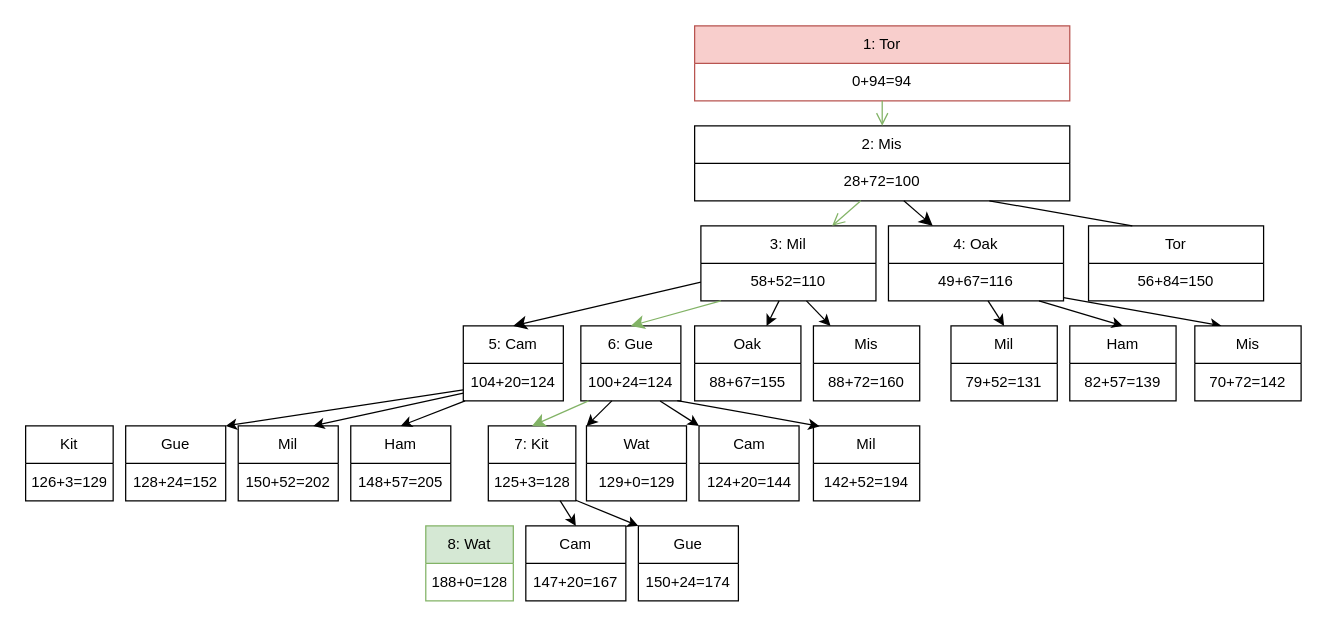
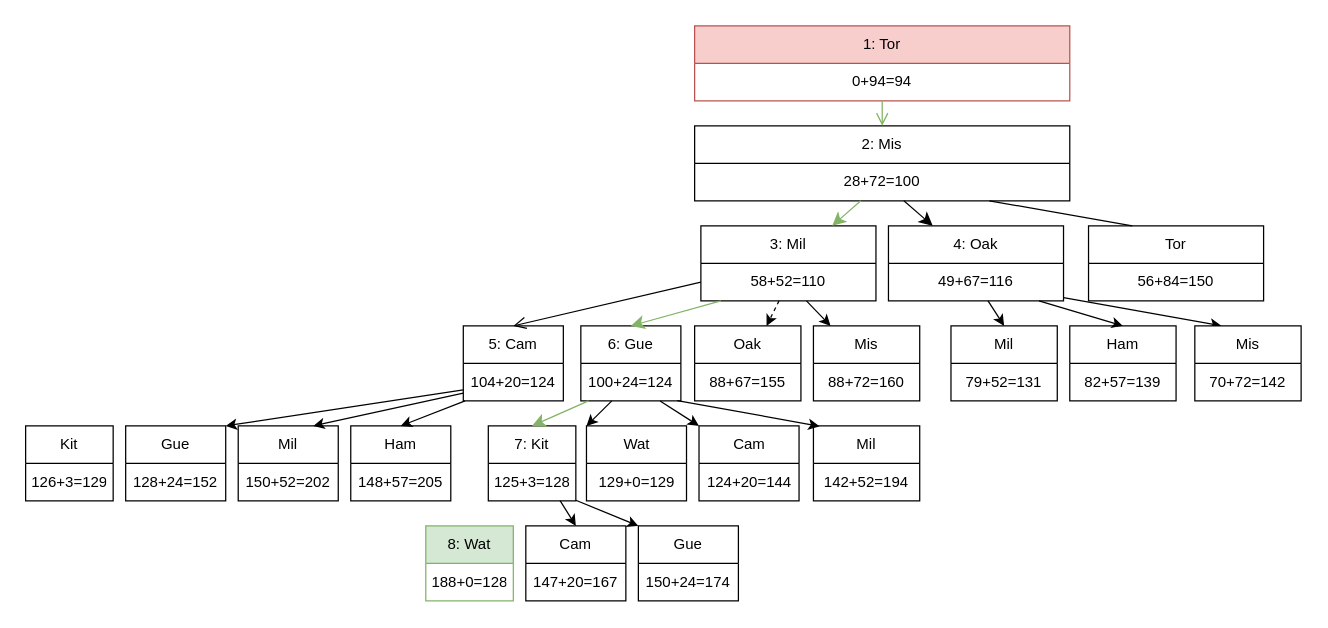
  <mxCell id="0" />
  <mxCell id="1" parent="0" />
  <mxCell id="2" value="1: Tor" style="swimlane;fontStyle=0;childLayout=stackLayout;horizontal=1;startSize=30;horizontalStack=0;resizeParent=1;resizeParentMax=0;resizeLast=0;collapsible=1;marginBottom=0;whiteSpace=wrap;html=1;fillColor=#f8cecc;strokeColor=#b85450;" vertex="1" parent="1"><mxGeometry x="555" y="20" width="300" height="60" as="geometry" /></mxCell>
  <mxCell id="3" value="0+94=94" style="text;strokeColor=none;fillColor=none;align=center;verticalAlign=middle;spacingLeft=4;spacingRight=4;overflow=hidden;points=[[0,0.5],[1,0.5]];portConstraint=eastwest;rotatable=0;whiteSpace=wrap;html=1;" vertex="1" parent="2"><mxGeometry y="30" width="300" height="30" as="geometry" /></mxCell>
  <mxCell id="4" value="2: Mis" style="swimlane;fontStyle=0;childLayout=stackLayout;horizontal=1;startSize=30;horizontalStack=0;resizeParent=1;resizeParentMax=0;resizeLast=0;collapsible=1;marginBottom=0;whiteSpace=wrap;html=1;" vertex="1" parent="1"><mxGeometry x="555" y="100" width="300" height="60" as="geometry" /></mxCell>
  <mxCell id="5" value="28+72=100" style="text;strokeColor=none;fillColor=none;align=center;verticalAlign=middle;spacingLeft=4;spacingRight=4;overflow=hidden;points=[[0,0.5],[1,0.5]];portConstraint=eastwest;rotatable=0;whiteSpace=wrap;html=1;" vertex="1" parent="4"><mxGeometry y="30" width="300" height="30" as="geometry" /></mxCell>
  <mxCell id="6" value="3: Mil" style="swimlane;fontStyle=0;childLayout=stackLayout;horizontal=1;startSize=30;horizontalStack=0;resizeParent=1;resizeParentMax=0;resizeLast=0;collapsible=1;marginBottom=0;whiteSpace=wrap;html=1;" vertex="1" parent="1"><mxGeometry x="560" y="180" width="140" height="60" as="geometry" /></mxCell>
  <mxCell id="7" value="58+52=110" style="text;strokeColor=none;fillColor=none;align=center;verticalAlign=middle;spacingLeft=4;spacingRight=4;overflow=hidden;points=[[0,0.5],[1,0.5]];portConstraint=eastwest;rotatable=0;whiteSpace=wrap;html=1;" vertex="1" parent="6"><mxGeometry y="30" width="140" height="30" as="geometry" /></mxCell>
  <mxCell id="8" style="edgeStyle=none;rounded=0;orthogonalLoop=1;jettySize=auto;html=1;entryX=0.25;entryY=0;entryDx=0;entryDy=0;" edge="1" parent="1" source="10" target="51"><mxGeometry relative="1" as="geometry" /></mxCell>
  <mxCell id="9" value="4: Oak" style="swimlane;fontStyle=0;childLayout=stackLayout;horizontal=1;startSize=30;horizontalStack=0;resizeParent=1;resizeParentMax=0;resizeLast=0;collapsible=1;marginBottom=0;whiteSpace=wrap;html=1;" vertex="1" parent="1"><mxGeometry x="710" y="180" width="140" height="60" as="geometry" /></mxCell>
  <mxCell id="10" value="49+67=116" style="text;strokeColor=none;fillColor=none;align=center;verticalAlign=middle;spacingLeft=4;spacingRight=4;overflow=hidden;points=[[0,0.5],[1,0.5]];portConstraint=eastwest;rotatable=0;whiteSpace=wrap;html=1;" vertex="1" parent="9"><mxGeometry y="30" width="140" height="30" as="geometry" /></mxCell>
  <mxCell id="11" style="edgeStyle=none;curved=1;rounded=0;orthogonalLoop=1;jettySize=auto;html=1;entryX=0.5;entryY=0;entryDx=0;entryDy=0;fontSize=12;startSize=8;endSize=8;fillColor=#d5e8d4;strokeColor=#82b366;endArrow=open;" edge="1" parent="1" source="3" target="4"><mxGeometry relative="1" as="geometry" /></mxCell>
- <mxCell id="12" style="edgeStyle=none;curved=1;rounded=0;orthogonalLoop=1;jettySize=auto;html=1;entryX=0.75;entryY=0;entryDx=0;entryDy=0;fontSize=12;startSize=8;endSize=8;fillColor=#d5e8d4;strokeColor=#82b366;endArrow=open;" edge="1" parent="1" source="5" target="6"><mxGeometry relative="1" as="geometry" /></mxCell>
+ <mxCell id="12" style="edgeStyle=none;curved=1;rounded=0;orthogonalLoop=1;jettySize=auto;html=1;entryX=0.75;entryY=0;entryDx=0;entryDy=0;fontSize=12;startSize=8;endSize=8;fillColor=#d5e8d4;strokeColor=#82b366;" edge="1" parent="1" source="5" target="6"><mxGeometry relative="1" as="geometry" /></mxCell>
  <mxCell id="13" style="edgeStyle=none;curved=1;rounded=0;orthogonalLoop=1;jettySize=auto;html=1;fontSize=12;startSize=8;endSize=8;" edge="1" parent="1" source="5" target="9"><mxGeometry relative="1" as="geometry" /></mxCell>
  <mxCell id="14" value="5: Cam" style="swimlane;fontStyle=0;childLayout=stackLayout;horizontal=1;startSize=30;horizontalStack=0;resizeParent=1;resizeParentMax=0;resizeLast=0;collapsible=1;marginBottom=0;whiteSpace=wrap;html=1;" vertex="1" parent="1"><mxGeometry x="370" y="260" width="80" height="60" as="geometry" /></mxCell>
  <mxCell id="15" value="104+20=124" style="text;strokeColor=none;fillColor=none;align=center;verticalAlign=middle;spacingLeft=4;spacingRight=4;overflow=hidden;points=[[0,0.5],[1,0.5]];portConstraint=eastwest;rotatable=0;whiteSpace=wrap;html=1;" vertex="1" parent="14"><mxGeometry y="30" width="80" height="30" as="geometry" /></mxCell>
  <mxCell id="16" value="6: Gue" style="swimlane;fontStyle=0;childLayout=stackLayout;horizontal=1;startSize=30;horizontalStack=0;resizeParent=1;resizeParentMax=0;resizeLast=0;collapsible=1;marginBottom=0;whiteSpace=wrap;html=1;" vertex="1" parent="1"><mxGeometry x="464" y="260" width="80" height="60" as="geometry" /></mxCell>
  <mxCell id="17" value="100+24=124" style="text;strokeColor=none;fillColor=none;align=center;verticalAlign=middle;spacingLeft=4;spacingRight=4;overflow=hidden;points=[[0,0.5],[1,0.5]];portConstraint=eastwest;rotatable=0;whiteSpace=wrap;html=1;" vertex="1" parent="16"><mxGeometry y="30" width="80" height="30" as="geometry" /></mxCell>
- <mxCell id="18" style="edgeStyle=none;curved=1;rounded=0;orthogonalLoop=1;jettySize=auto;html=1;exitX=0;exitY=0.5;exitDx=0;exitDy=0;entryX=0.5;entryY=0;entryDx=0;entryDy=0;fontSize=12;startSize=8;endSize=8;" edge="1" parent="1" source="7" target="14"><mxGeometry relative="1" as="geometry" /></mxCell>
+ <mxCell id="18" style="edgeStyle=none;curved=1;rounded=0;orthogonalLoop=1;jettySize=auto;html=1;exitX=0;exitY=0.5;exitDx=0;exitDy=0;entryX=0.5;entryY=0;entryDx=0;entryDy=0;fontSize=12;startSize=8;endSize=8;endArrow=open;" edge="1" parent="1" source="7" target="14"><mxGeometry relative="1" as="geometry" /></mxCell>
  <mxCell id="19" style="edgeStyle=none;curved=1;rounded=0;orthogonalLoop=1;jettySize=auto;html=1;entryX=0.5;entryY=0;entryDx=0;entryDy=0;fontSize=12;startSize=8;endSize=8;fillColor=#d5e8d4;strokeColor=#82b366;" edge="1" parent="1" source="7" target="16"><mxGeometry relative="1" as="geometry" /></mxCell>
  <mxCell id="20" value="7: Kit" style="swimlane;fontStyle=0;childLayout=stackLayout;horizontal=1;startSize=30;horizontalStack=0;resizeParent=1;resizeParentMax=0;resizeLast=0;collapsible=1;marginBottom=0;whiteSpace=wrap;html=1;" vertex="1" parent="1"><mxGeometry x="390" y="340" width="70" height="60" as="geometry" /></mxCell>
  <mxCell id="21" value="125+3=128" style="text;strokeColor=none;fillColor=none;align=center;verticalAlign=middle;spacingLeft=4;spacingRight=4;overflow=hidden;points=[[0,0.5],[1,0.5]];portConstraint=eastwest;rotatable=0;whiteSpace=wrap;html=1;" vertex="1" parent="20"><mxGeometry y="30" width="70" height="30" as="geometry" /></mxCell>
  <mxCell id="22" style="edgeStyle=none;curved=1;rounded=0;orthogonalLoop=1;jettySize=auto;html=1;entryX=0.5;entryY=0;entryDx=0;entryDy=0;fontSize=12;startSize=8;endSize=8;fillColor=#d5e8d4;strokeColor=#82b366;" edge="1" parent="1" source="17" target="20"><mxGeometry relative="1" as="geometry"><mxPoint x="518.28" y="317.33" as="sourcePoint" /></mxGeometry></mxCell>
  <mxCell id="23" value="8: Wat" style="swimlane;fontStyle=0;childLayout=stackLayout;horizontal=1;startSize=30;horizontalStack=0;resizeParent=1;resizeParentMax=0;resizeLast=0;collapsible=1;marginBottom=0;whiteSpace=wrap;html=1;fillColor=#d5e8d4;strokeColor=#82b366;" vertex="1" parent="1"><mxGeometry x="340" y="420" width="70" height="60" as="geometry" /></mxCell>
  <mxCell id="24" value="188+0=128" style="text;strokeColor=none;fillColor=none;align=center;verticalAlign=middle;spacingLeft=4;spacingRight=4;overflow=hidden;points=[[0,0.5],[1,0.5]];portConstraint=eastwest;rotatable=0;whiteSpace=wrap;html=1;" vertex="1" parent="23"><mxGeometry y="30" width="70" height="30" as="geometry" /></mxCell>
  <mxCell id="25" value="Mil" style="swimlane;fontStyle=0;childLayout=stackLayout;horizontal=1;startSize=30;horizontalStack=0;resizeParent=1;resizeParentMax=0;resizeLast=0;collapsible=1;marginBottom=0;whiteSpace=wrap;html=1;" vertex="1" parent="1"><mxGeometry x="760" y="260" width="85" height="60" as="geometry" /></mxCell>
  <mxCell id="26" value="79+52=131" style="text;strokeColor=none;fillColor=none;align=center;verticalAlign=middle;spacingLeft=4;spacingRight=4;overflow=hidden;points=[[0,0.5],[1,0.5]];portConstraint=eastwest;rotatable=0;whiteSpace=wrap;html=1;" vertex="1" parent="25"><mxGeometry y="30" width="85" height="30" as="geometry" /></mxCell>
  <mxCell id="27" value="" style="endArrow=classic;html=1;rounded=0;entryX=0.5;entryY=0;entryDx=0;entryDy=0;" edge="1" parent="1" source="10" target="25"><mxGeometry width="50" height="50" relative="1" as="geometry"><mxPoint x="772" y="242" as="sourcePoint" /><mxPoint x="800" y="380" as="targetPoint" /></mxGeometry></mxCell>
  <mxCell id="28" value="Ham" style="swimlane;fontStyle=0;childLayout=stackLayout;horizontal=1;startSize=30;horizontalStack=0;resizeParent=1;resizeParentMax=0;resizeLast=0;collapsible=1;marginBottom=0;whiteSpace=wrap;html=1;" vertex="1" parent="1"><mxGeometry x="855" y="260" width="85" height="60" as="geometry" /></mxCell>
  <mxCell id="29" value="82+57=139" style="text;strokeColor=none;fillColor=none;align=center;verticalAlign=middle;spacingLeft=4;spacingRight=4;overflow=hidden;points=[[0,0.5],[1,0.5]];portConstraint=eastwest;rotatable=0;whiteSpace=wrap;html=1;" vertex="1" parent="28"><mxGeometry y="30" width="85" height="30" as="geometry" /></mxCell>
  <mxCell id="30" value="" style="endArrow=classic;html=1;rounded=0;entryX=0.5;entryY=0;entryDx=0;entryDy=0;" edge="1" parent="1" source="10" target="28"><mxGeometry width="50" height="50" relative="1" as="geometry"><mxPoint x="787" y="252" as="sourcePoint" /><mxPoint x="768" y="270" as="targetPoint" /></mxGeometry></mxCell>
  <mxCell id="31" value="Gue" style="swimlane;fontStyle=0;childLayout=stackLayout;horizontal=1;startSize=30;horizontalStack=0;resizeParent=1;resizeParentMax=0;resizeLast=0;collapsible=1;marginBottom=0;whiteSpace=wrap;html=1;" vertex="1" parent="1"><mxGeometry x="100" y="340" width="80" height="60" as="geometry" /></mxCell>
  <mxCell id="32" value="128+24=152" style="text;strokeColor=none;fillColor=none;align=center;verticalAlign=middle;spacingLeft=4;spacingRight=4;overflow=hidden;points=[[0,0.5],[1,0.5]];portConstraint=eastwest;rotatable=0;whiteSpace=wrap;html=1;" vertex="1" parent="31"><mxGeometry y="30" width="80" height="30" as="geometry" /></mxCell>
  <mxCell id="33" value="Kit" style="swimlane;fontStyle=0;childLayout=stackLayout;horizontal=1;startSize=30;horizontalStack=0;resizeParent=1;resizeParentMax=0;resizeLast=0;collapsible=1;marginBottom=0;whiteSpace=wrap;html=1;" vertex="1" parent="1"><mxGeometry x="20" y="340" width="70" height="60" as="geometry" /></mxCell>
  <mxCell id="34" value="126+3=129" style="text;strokeColor=none;fillColor=none;align=center;verticalAlign=middle;spacingLeft=4;spacingRight=4;overflow=hidden;points=[[0,0.5],[1,0.5]];portConstraint=eastwest;rotatable=0;whiteSpace=wrap;html=1;" vertex="1" parent="33"><mxGeometry y="30" width="70" height="30" as="geometry" /></mxCell>
  <mxCell id="35" value="Ham" style="swimlane;fontStyle=0;childLayout=stackLayout;horizontal=1;startSize=30;horizontalStack=0;resizeParent=1;resizeParentMax=0;resizeLast=0;collapsible=1;marginBottom=0;whiteSpace=wrap;html=1;" vertex="1" parent="1"><mxGeometry x="280" y="340" width="80" height="60" as="geometry" /></mxCell>
  <mxCell id="36" value="148+57=205" style="text;strokeColor=none;fillColor=none;align=center;verticalAlign=middle;spacingLeft=4;spacingRight=4;overflow=hidden;points=[[0,0.5],[1,0.5]];portConstraint=eastwest;rotatable=0;whiteSpace=wrap;html=1;" vertex="1" parent="35"><mxGeometry y="30" width="80" height="30" as="geometry" /></mxCell>
  <mxCell id="37" value="" style="endArrow=classic;html=1;rounded=0;entryX=1;entryY=0;entryDx=0;entryDy=0;" edge="1" parent="1" source="15" target="31"><mxGeometry width="50" height="50" relative="1" as="geometry"><mxPoint x="400" y="410" as="sourcePoint" /><mxPoint x="450" y="360" as="targetPoint" /></mxGeometry></mxCell>
  <mxCell id="38" value="" style="endArrow=classic;html=1;rounded=0;entryX=0.5;entryY=0;entryDx=0;entryDy=0;" edge="1" parent="1" source="15" target="35"><mxGeometry width="50" height="50" relative="1" as="geometry"><mxPoint x="400" y="410" as="sourcePoint" /><mxPoint x="450" y="360" as="targetPoint" /></mxGeometry></mxCell>
  <mxCell id="39" value="Cam" style="swimlane;fontStyle=0;childLayout=stackLayout;horizontal=1;startSize=30;horizontalStack=0;resizeParent=1;resizeParentMax=0;resizeLast=0;collapsible=1;marginBottom=0;whiteSpace=wrap;html=1;" vertex="1" parent="1"><mxGeometry x="558.5" y="340" width="80" height="60" as="geometry" /></mxCell>
  <mxCell id="40" value="124+20=144" style="text;strokeColor=none;fillColor=none;align=center;verticalAlign=middle;spacingLeft=4;spacingRight=4;overflow=hidden;points=[[0,0.5],[1,0.5]];portConstraint=eastwest;rotatable=0;whiteSpace=wrap;html=1;" vertex="1" parent="39"><mxGeometry y="30" width="80" height="30" as="geometry" /></mxCell>
  <mxCell id="41" value="Wat" style="swimlane;fontStyle=0;childLayout=stackLayout;horizontal=1;startSize=30;horizontalStack=0;resizeParent=1;resizeParentMax=0;resizeLast=0;collapsible=1;marginBottom=0;whiteSpace=wrap;html=1;" vertex="1" parent="1"><mxGeometry x="468.5" y="340" width="80" height="60" as="geometry" /></mxCell>
  <mxCell id="42" value="129+0=129" style="text;strokeColor=none;fillColor=none;align=center;verticalAlign=middle;spacingLeft=4;spacingRight=4;overflow=hidden;points=[[0,0.5],[1,0.5]];portConstraint=eastwest;rotatable=0;whiteSpace=wrap;html=1;" vertex="1" parent="41"><mxGeometry y="30" width="80" height="30" as="geometry" /></mxCell>
  <mxCell id="43" value="" style="endArrow=classic;html=1;rounded=0;entryX=0;entryY=0;entryDx=0;entryDy=0;" edge="1" parent="1" source="17" target="41"><mxGeometry width="50" height="50" relative="1" as="geometry"><mxPoint x="504" y="410" as="sourcePoint" /><mxPoint x="554" y="360" as="targetPoint" /></mxGeometry></mxCell>
  <mxCell id="44" value="" style="endArrow=classic;html=1;rounded=0;entryX=0;entryY=0;entryDx=0;entryDy=0;" edge="1" parent="1" source="17" target="39"><mxGeometry width="50" height="50" relative="1" as="geometry"><mxPoint x="504" y="410" as="sourcePoint" /><mxPoint x="554" y="360" as="targetPoint" /></mxGeometry></mxCell>
  <mxCell id="45" value="Cam" style="swimlane;fontStyle=0;childLayout=stackLayout;horizontal=1;startSize=30;horizontalStack=0;resizeParent=1;resizeParentMax=0;resizeLast=0;collapsible=1;marginBottom=0;whiteSpace=wrap;html=1;" vertex="1" parent="1"><mxGeometry x="420" y="420" width="80" height="60" as="geometry" /></mxCell>
  <mxCell id="46" value="147+20=167" style="text;strokeColor=none;fillColor=none;align=center;verticalAlign=middle;spacingLeft=4;spacingRight=4;overflow=hidden;points=[[0,0.5],[1,0.5]];portConstraint=eastwest;rotatable=0;whiteSpace=wrap;html=1;" vertex="1" parent="45"><mxGeometry y="30" width="80" height="30" as="geometry" /></mxCell>
  <mxCell id="47" value="" style="endArrow=classic;html=1;rounded=0;entryX=0.5;entryY=0;entryDx=0;entryDy=0;exitX=0.82;exitY=0.99;exitDx=0;exitDy=0;exitPerimeter=0;" edge="1" parent="1" source="21" target="45"><mxGeometry width="50" height="50" relative="1" as="geometry"><mxPoint x="430" y="400" as="sourcePoint" /><mxPoint x="480" y="350" as="targetPoint" /></mxGeometry></mxCell>
  <mxCell id="48" value="Tor" style="swimlane;fontStyle=0;childLayout=stackLayout;horizontal=1;startSize=30;horizontalStack=0;resizeParent=1;resizeParentMax=0;resizeLast=0;collapsible=1;marginBottom=0;whiteSpace=wrap;html=1;" vertex="1" parent="1"><mxGeometry x="870" y="180" width="140" height="60" as="geometry" /></mxCell>
  <mxCell id="49" value="56+84=150" style="text;strokeColor=none;fillColor=none;align=center;verticalAlign=middle;spacingLeft=4;spacingRight=4;overflow=hidden;points=[[0,0.5],[1,0.5]];portConstraint=eastwest;rotatable=0;whiteSpace=wrap;html=1;" vertex="1" parent="48"><mxGeometry y="30" width="140" height="30" as="geometry" /></mxCell>
  <mxCell id="50" style="edgeStyle=none;rounded=0;orthogonalLoop=1;jettySize=auto;html=1;entryX=0.25;entryY=0;entryDx=0;entryDy=0;endArrow=none;" edge="1" parent="1" source="5" target="48"><mxGeometry relative="1" as="geometry" /></mxCell>
  <mxCell id="51" value="Mis" style="swimlane;fontStyle=0;childLayout=stackLayout;horizontal=1;startSize=30;horizontalStack=0;resizeParent=1;resizeParentMax=0;resizeLast=0;collapsible=1;marginBottom=0;whiteSpace=wrap;html=1;" vertex="1" parent="1"><mxGeometry x="955" y="260" width="85" height="60" as="geometry" /></mxCell>
  <mxCell id="52" value="70+72=142" style="text;strokeColor=none;fillColor=none;align=center;verticalAlign=middle;spacingLeft=4;spacingRight=4;overflow=hidden;points=[[0,0.5],[1,0.5]];portConstraint=eastwest;rotatable=0;whiteSpace=wrap;html=1;" vertex="1" parent="51"><mxGeometry y="30" width="85" height="30" as="geometry" /></mxCell>
  <mxCell id="53" value="Oak" style="swimlane;fontStyle=0;childLayout=stackLayout;horizontal=1;startSize=30;horizontalStack=0;resizeParent=1;resizeParentMax=0;resizeLast=0;collapsible=1;marginBottom=0;whiteSpace=wrap;html=1;" vertex="1" parent="1"><mxGeometry x="555" y="260" width="85" height="60" as="geometry" /></mxCell>
  <mxCell id="54" value="88+67=155" style="text;strokeColor=none;fillColor=none;align=center;verticalAlign=middle;spacingLeft=4;spacingRight=4;overflow=hidden;points=[[0,0.5],[1,0.5]];portConstraint=eastwest;rotatable=0;whiteSpace=wrap;html=1;" vertex="1" parent="53"><mxGeometry y="30" width="85" height="30" as="geometry" /></mxCell>
  <mxCell id="55" value="Mis" style="swimlane;fontStyle=0;childLayout=stackLayout;horizontal=1;startSize=30;horizontalStack=0;resizeParent=1;resizeParentMax=0;resizeLast=0;collapsible=1;marginBottom=0;whiteSpace=wrap;html=1;" vertex="1" parent="1"><mxGeometry x="650" y="260" width="85" height="60" as="geometry" /></mxCell>
  <mxCell id="56" value="88+72=160" style="text;strokeColor=none;fillColor=none;align=center;verticalAlign=middle;spacingLeft=4;spacingRight=4;overflow=hidden;points=[[0,0.5],[1,0.5]];portConstraint=eastwest;rotatable=0;whiteSpace=wrap;html=1;" vertex="1" parent="55"><mxGeometry y="30" width="85" height="30" as="geometry" /></mxCell>
- <mxCell id="57" style="edgeStyle=none;rounded=0;orthogonalLoop=1;jettySize=auto;html=1;" edge="1" parent="1" source="7" target="53"><mxGeometry relative="1" as="geometry" /></mxCell>
+ <mxCell id="57" style="edgeStyle=none;rounded=0;orthogonalLoop=1;jettySize=auto;html=1;dashed=1;" edge="1" parent="1" source="7" target="53"><mxGeometry relative="1" as="geometry" /></mxCell>
  <mxCell id="58" style="edgeStyle=none;rounded=0;orthogonalLoop=1;jettySize=auto;html=1;" edge="1" parent="1" source="7" target="55"><mxGeometry relative="1" as="geometry" /></mxCell>
  <mxCell id="59" value="Mil" style="swimlane;fontStyle=0;childLayout=stackLayout;horizontal=1;startSize=30;horizontalStack=0;resizeParent=1;resizeParentMax=0;resizeLast=0;collapsible=1;marginBottom=0;whiteSpace=wrap;html=1;" vertex="1" parent="1"><mxGeometry x="650" y="340" width="85" height="60" as="geometry" /></mxCell>
  <mxCell id="60" value="142+52=194" style="text;strokeColor=none;fillColor=none;align=center;verticalAlign=middle;spacingLeft=4;spacingRight=4;overflow=hidden;points=[[0,0.5],[1,0.5]];portConstraint=eastwest;rotatable=0;whiteSpace=wrap;html=1;" vertex="1" parent="59"><mxGeometry y="30" width="85" height="30" as="geometry" /></mxCell>
  <mxCell id="61" style="edgeStyle=none;rounded=0;orthogonalLoop=1;jettySize=auto;html=1;entryX=0.057;entryY=0.005;entryDx=0;entryDy=0;entryPerimeter=0;exitX=0.964;exitY=0.99;exitDx=0;exitDy=0;exitPerimeter=0;" edge="1" parent="1" source="17" target="59"><mxGeometry relative="1" as="geometry" /></mxCell>
  <mxCell id="62" value="Gue" style="swimlane;fontStyle=0;childLayout=stackLayout;horizontal=1;startSize=30;horizontalStack=0;resizeParent=1;resizeParentMax=0;resizeLast=0;collapsible=1;marginBottom=0;whiteSpace=wrap;html=1;" vertex="1" parent="1"><mxGeometry x="510" y="420" width="80" height="60" as="geometry" /></mxCell>
  <mxCell id="63" value="150+24=174" style="text;strokeColor=none;fillColor=none;align=center;verticalAlign=middle;spacingLeft=4;spacingRight=4;overflow=hidden;points=[[0,0.5],[1,0.5]];portConstraint=eastwest;rotatable=0;whiteSpace=wrap;html=1;" vertex="1" parent="62"><mxGeometry y="30" width="80" height="30" as="geometry" /></mxCell>
  <mxCell id="64" style="edgeStyle=none;rounded=0;orthogonalLoop=1;jettySize=auto;html=1;entryX=0;entryY=0;entryDx=0;entryDy=0;" edge="1" parent="1" source="21" target="62"><mxGeometry relative="1" as="geometry" /></mxCell>
  <mxCell id="65" value="Mil" style="swimlane;fontStyle=0;childLayout=stackLayout;horizontal=1;startSize=30;horizontalStack=0;resizeParent=1;resizeParentMax=0;resizeLast=0;collapsible=1;marginBottom=0;whiteSpace=wrap;html=1;" vertex="1" parent="1"><mxGeometry x="190" y="340" width="80" height="60" as="geometry" /></mxCell>
  <mxCell id="66" value="150+52=202" style="text;strokeColor=none;fillColor=none;align=center;verticalAlign=middle;spacingLeft=4;spacingRight=4;overflow=hidden;points=[[0,0.5],[1,0.5]];portConstraint=eastwest;rotatable=0;whiteSpace=wrap;html=1;" vertex="1" parent="65"><mxGeometry y="30" width="80" height="30" as="geometry" /></mxCell>
  <mxCell id="67" style="edgeStyle=none;rounded=0;orthogonalLoop=1;jettySize=auto;html=1;entryX=0.75;entryY=0;entryDx=0;entryDy=0;" edge="1" parent="1" source="15" target="65"><mxGeometry relative="1" as="geometry" /></mxCell>
